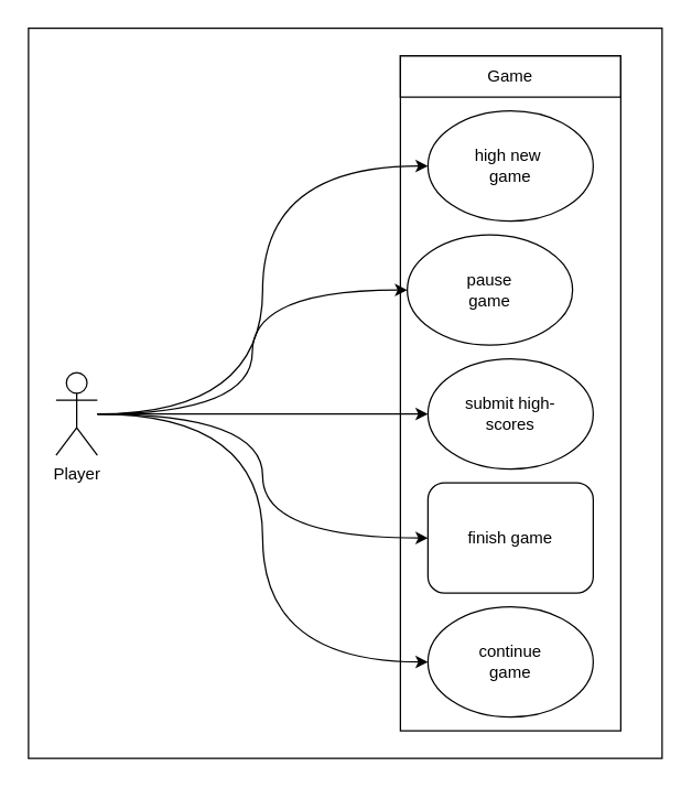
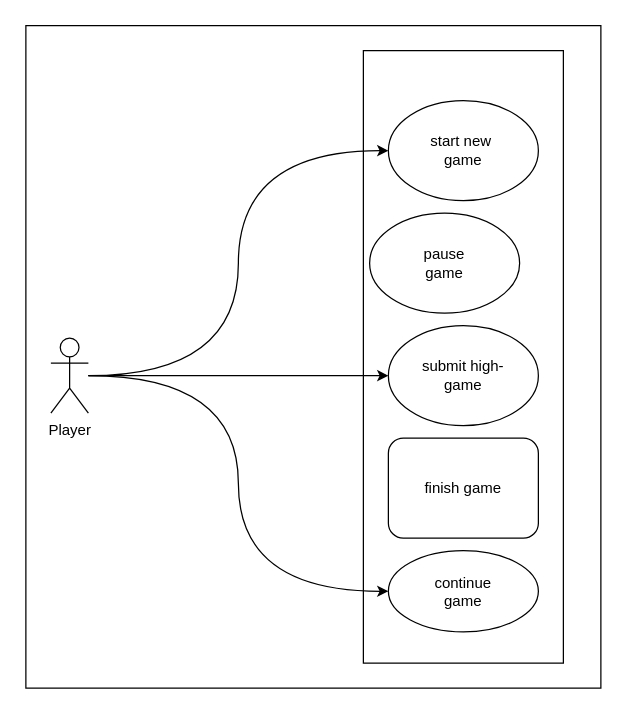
  <mxCell id="0" />
  <mxCell id="1" parent="0" />
  <mxCell id="2" value="" style="rounded=0;whiteSpace=wrap;html=1;" vertex="1" parent="1"><mxGeometry x="20" y="20" width="460" height="530" as="geometry" /></mxCell>
  <mxCell id="3" value="" style="rounded=0;whiteSpace=wrap;html=1;" vertex="1" parent="1"><mxGeometry x="290" y="40" width="160" height="490" as="geometry" /></mxCell>
  <mxCell id="4" style="edgeStyle=orthogonalEdgeStyle;rounded=1;orthogonalLoop=1;jettySize=auto;html=1;entryX=0;entryY=0.5;entryDx=0;entryDy=0;curved=1;" edge="1" parent="1" source="9" target="11"><mxGeometry relative="1" as="geometry" /></mxCell>
- <mxCell id="5" style="edgeStyle=orthogonalEdgeStyle;rounded=0;orthogonalLoop=1;jettySize=auto;html=1;entryX=0;entryY=0.5;entryDx=0;entryDy=0;curved=1;" edge="1" parent="1" source="9" target="14"><mxGeometry relative="1" as="geometry" /></mxCell>
- <mxCell id="6" style="edgeStyle=orthogonalEdgeStyle;curved=1;rounded=0;orthogonalLoop=1;jettySize=auto;html=1;entryX=0;entryY=0.5;entryDx=0;entryDy=0;strokeColor=default;align=center;verticalAlign=middle;fontFamily=Helvetica;fontSize=11;fontColor=default;labelBackgroundColor=default;endArrow=classic;" edge="1" parent="1" source="9" target="12"><mxGeometry relative="1" as="geometry" /></mxCell>
  <mxCell id="7" style="edgeStyle=orthogonalEdgeStyle;curved=1;rounded=0;orthogonalLoop=1;jettySize=auto;html=1;entryX=0;entryY=0.5;entryDx=0;entryDy=0;strokeColor=default;align=center;verticalAlign=middle;fontFamily=Helvetica;fontSize=11;fontColor=default;labelBackgroundColor=default;endArrow=classic;" edge="1" parent="1" source="9" target="15"><mxGeometry relative="1" as="geometry" /></mxCell>
  <mxCell id="8" style="edgeStyle=orthogonalEdgeStyle;curved=1;rounded=0;orthogonalLoop=1;jettySize=auto;html=1;strokeColor=default;align=center;verticalAlign=middle;fontFamily=Helvetica;fontSize=11;fontColor=default;labelBackgroundColor=default;endArrow=classic;entryX=0;entryY=0.5;entryDx=0;entryDy=0;" edge="1" parent="1" source="9" target="13"><mxGeometry relative="1" as="geometry" /></mxCell>
  <mxCell id="9" value="Player" style="shape=umlActor;verticalLabelPosition=bottom;verticalAlign=top;html=1;outlineConnect=0;" vertex="1" parent="1"><mxGeometry x="40" y="270" width="30" height="60" as="geometry" /></mxCell>
- <mxCell id="10" value="Game" style="text;html=1;align=center;verticalAlign=middle;whiteSpace=wrap;rounded=0;strokeColor=default;" vertex="1" parent="1"><mxGeometry x="290" y="40" width="160" height="30" as="geometry" /></mxCell>
- <mxCell id="11" value="&lt;div&gt;high new&amp;nbsp;&lt;/div&gt;&lt;div&gt;game&lt;/div&gt;" style="ellipse;whiteSpace=wrap;html=1;" vertex="1" parent="1"><mxGeometry x="310" y="80" width="120" height="80" as="geometry" /></mxCell>
+ <mxCell id="11" value="&lt;div&gt;start new&amp;nbsp;&lt;/div&gt;&lt;div&gt;game&lt;/div&gt;" style="ellipse;whiteSpace=wrap;html=1;" vertex="1" parent="1"><mxGeometry x="310" y="80" width="120" height="80" as="geometry" /></mxCell>
  <mxCell id="12" value="&lt;div&gt;finish game&lt;/div&gt;" style="whiteSpace=wrap;html=1;rounded=1;" vertex="1" parent="1"><mxGeometry x="310" y="350" width="120" height="80" as="geometry" /></mxCell>
- <mxCell id="13" value="&lt;div&gt;continue&lt;/div&gt;&lt;div&gt;game&lt;/div&gt;" style="ellipse;whiteSpace=wrap;html=1;" vertex="1" parent="1"><mxGeometry x="310" y="440" width="120" height="80" as="geometry" /></mxCell>
+ <mxCell id="13" value="&lt;div&gt;continue&lt;/div&gt;&lt;div&gt;game&lt;/div&gt;" style="ellipse;whiteSpace=wrap;html=1;" vertex="1" parent="1"><mxGeometry x="310" y="440" width="120" height="65" as="geometry" /></mxCell>
  <mxCell id="14" value="&lt;div&gt;pause&lt;/div&gt;&lt;div&gt;game&lt;/div&gt;" style="ellipse;whiteSpace=wrap;html=1;" vertex="1" parent="1"><mxGeometry x="295" y="170" width="120" height="80" as="geometry" /></mxCell>
- <mxCell id="15" value="&lt;div&gt;submit high-&lt;/div&gt;&lt;div&gt;scores&lt;/div&gt;" style="ellipse;whiteSpace=wrap;html=1;" vertex="1" parent="1"><mxGeometry x="310" y="260" width="120" height="80" as="geometry" /></mxCell>
+ <mxCell id="15" value="&lt;div&gt;submit high-&lt;/div&gt;&lt;div&gt;game&lt;/div&gt;" style="ellipse;whiteSpace=wrap;html=1;" vertex="1" parent="1"><mxGeometry x="310" y="260" width="120" height="80" as="geometry" /></mxCell>
